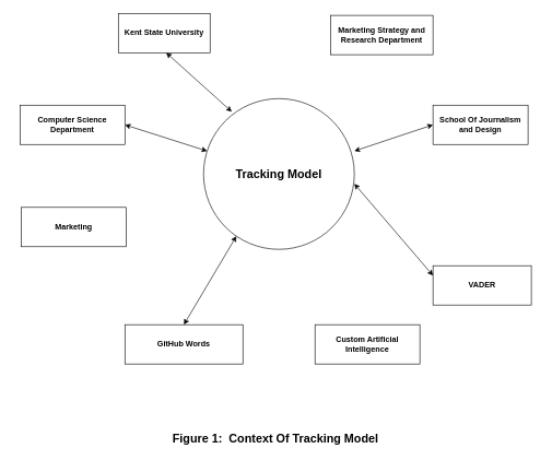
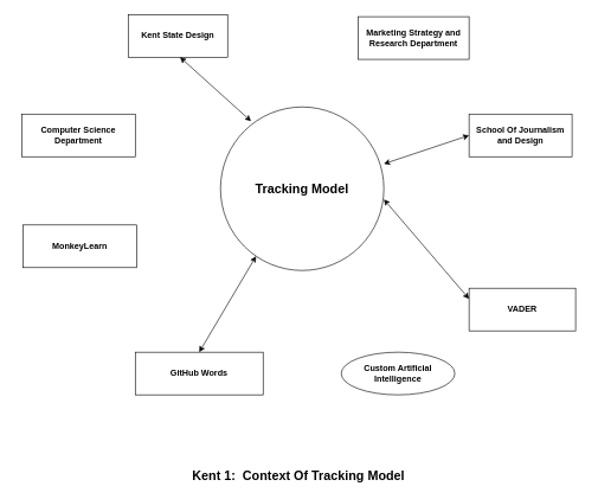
  <mxCell id="0" />
  <mxCell id="1" parent="0" />
  <mxCell id="2" value="&lt;font style=&quot;font-size: 18px&quot;&gt;&lt;b&gt;Tracking Model&lt;/b&gt;&lt;/font&gt;" style="ellipse;whiteSpace=wrap;html=1;aspect=fixed;" parent="1" vertex="1"><mxGeometry x="310" y="150" width="230" height="230" as="geometry" /></mxCell>
- <mxCell id="3" value="&lt;b&gt;Kent State University&lt;/b&gt;" style="rounded=0;whiteSpace=wrap;html=1;" parent="1" vertex="1"><mxGeometry x="180" y="20" width="140" height="60" as="geometry" /></mxCell>
+ <mxCell id="3" value="&lt;b&gt;Kent State Design&lt;/b&gt;" style="rounded=0;whiteSpace=wrap;html=1;" parent="1" vertex="1"><mxGeometry x="180" y="20" width="140" height="60" as="geometry" /></mxCell>
  <mxCell id="4" value="&lt;b&gt;Computer Science Department&lt;/b&gt;" style="rounded=0;whiteSpace=wrap;html=1;" parent="1" vertex="1"><mxGeometry x="30" y="160" width="160" height="60" as="geometry" /></mxCell>
  <mxCell id="5" value="&lt;b&gt;Marketing Strategy and Research Department&lt;/b&gt;" style="rounded=0;whiteSpace=wrap;html=1;" parent="1" vertex="1"><mxGeometry x="504" y="23" width="156" height="60" as="geometry" /></mxCell>
  <mxCell id="6" value="&lt;b&gt;VADER&lt;/b&gt;" style="rounded=0;whiteSpace=wrap;html=1;" parent="1" vertex="1"><mxGeometry x="660" y="405" width="150" height="60" as="geometry" /></mxCell>
- <mxCell id="7" value="&lt;b&gt;Marketing&lt;/b&gt;" style="rounded=0;whiteSpace=wrap;html=1;" parent="1" vertex="1"><mxGeometry x="32" y="316" width="160" height="60" as="geometry" /></mxCell>
+ <mxCell id="7" value="&lt;b&gt;MonkeyLearn&lt;/b&gt;" style="rounded=0;whiteSpace=wrap;html=1;" parent="1" vertex="1"><mxGeometry x="32" y="316" width="160" height="60" as="geometry" /></mxCell>
  <mxCell id="8" value="&lt;b&gt;School Of Journalism and Design&lt;/b&gt;" style="rounded=0;whiteSpace=wrap;html=1;" parent="1" vertex="1"><mxGeometry x="660" y="160" width="145" height="60" as="geometry" /></mxCell>
- <mxCell id="9" value="&lt;b&gt;Custom Artificial Intelligence&lt;/b&gt;" style="rounded=0;whiteSpace=wrap;html=1;" parent="1" vertex="1"><mxGeometry x="480" y="495" width="160" height="60" as="geometry" /></mxCell>
+ <mxCell id="9" value="&lt;b&gt;Custom Artificial Intelligence&lt;/b&gt;" style="ellipse;whiteSpace=wrap;html=1;" parent="1" vertex="1"><mxGeometry x="480" y="495" width="160" height="60" as="geometry" /></mxCell>
  <mxCell id="10" value="&lt;b&gt;GitHub Words&lt;/b&gt;" style="rounded=0;whiteSpace=wrap;html=1;" parent="1" vertex="1"><mxGeometry x="190" y="495" width="180" height="60" as="geometry" /></mxCell>
- <mxCell id="11" value="&lt;b&gt;&lt;font style=&quot;font-size: 18px&quot;&gt;Figure 1:&amp;nbsp; Context Of Tracking Model&lt;/font&gt;&lt;/b&gt;" style="text;html=1;strokeColor=none;fillColor=none;align=center;verticalAlign=middle;whiteSpace=wrap;rounded=0;" parent="1" vertex="1"><mxGeometry y="660" width="800" height="20" as="geometry" x="20" /></mxCell>
+ <mxCell id="11" value="&lt;b&gt;&lt;font style=&quot;font-size: 18px&quot;&gt;Kent 1:&amp;nbsp; Context Of Tracking Model&lt;/font&gt;&lt;/b&gt;" style="text;html=1;strokeColor=none;fillColor=none;align=center;verticalAlign=middle;whiteSpace=wrap;rounded=0;" parent="1" vertex="1"><mxGeometry y="660" width="800" height="20" as="geometry" x="20" /></mxCell>
  <mxCell id="12" value="" style="endArrow=classic;startArrow=classic;html=1;exitX=0.5;exitY=0;exitDx=0;exitDy=0;" edge="1" parent="1" source="10"><mxGeometry width="50" height="50" relative="1" as="geometry"><mxPoint x="310" y="410" as="sourcePoint" /><mxPoint x="360" y="360" as="targetPoint" /><Array as="points" /></mxGeometry></mxCell>
- <mxCell id="13" value="" style="endArrow=classic;startArrow=classic;html=1;exitX=1;exitY=0.5;exitDx=0;exitDy=0;" edge="1" parent="1" source="4" target="2"><mxGeometry width="50" height="50" relative="1" as="geometry"><mxPoint x="300" y="505" as="sourcePoint" /><mxPoint x="370" y="370" as="targetPoint" /><Array as="points" /></mxGeometry></mxCell>
  <mxCell id="14" value="" style="endArrow=classic;startArrow=classic;html=1;entryX=0;entryY=0.5;entryDx=0;entryDy=0;" edge="1" parent="1" target="8"><mxGeometry width="50" height="50" relative="1" as="geometry"><mxPoint x="540" y="230" as="sourcePoint" /><mxPoint x="380" y="380" as="targetPoint" /><Array as="points" /></mxGeometry></mxCell>
  <mxCell id="15" value="" style="endArrow=classic;startArrow=classic;html=1;entryX=0;entryY=0.25;entryDx=0;entryDy=0;" edge="1" parent="1" target="6"><mxGeometry width="50" height="50" relative="1" as="geometry"><mxPoint x="540" y="280" as="sourcePoint" /><mxPoint x="595" y="252.5" as="targetPoint" /><Array as="points" /></mxGeometry></mxCell>
  <mxCell id="16" value="" style="endArrow=classic;startArrow=classic;html=1;entryX=0.5;entryY=1;entryDx=0;entryDy=0;" edge="1" parent="1"><mxGeometry width="50" height="50" relative="1" as="geometry"><mxPoint x="353" y="170" as="sourcePoint" /><mxPoint x="253" y="80" as="targetPoint" /><Array as="points" /></mxGeometry></mxCell>
